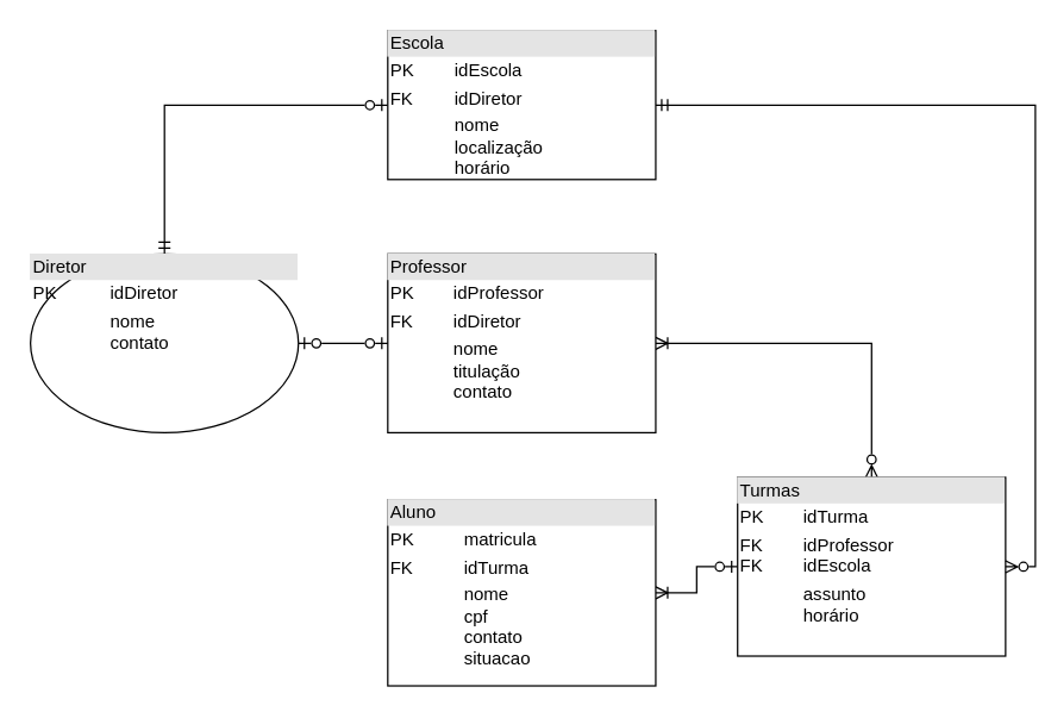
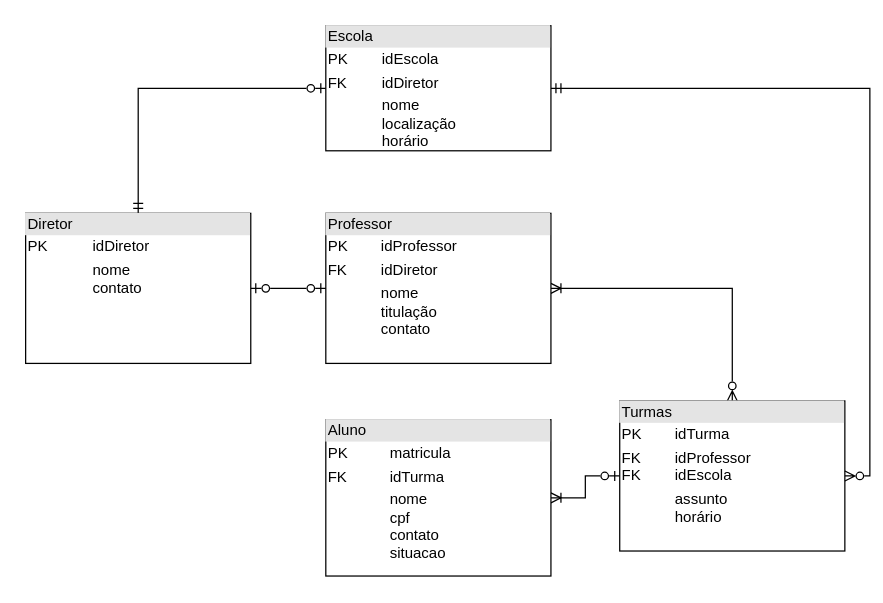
  <mxCell id="0" />
  <mxCell id="1" parent="0" />
  <mxCell id="2" style="edgeStyle=orthogonalEdgeStyle;rounded=0;orthogonalLoop=1;jettySize=auto;html=1;exitX=0.5;exitY=0;exitDx=0;exitDy=0;entryX=1;entryY=0.5;entryDx=0;entryDy=0;startArrow=ERzeroToMany;startFill=0;endArrow=ERoneToMany;endFill=0;" edge="1" parent="1" source="3" target="6"><mxGeometry relative="1" as="geometry" /></mxCell>
  <mxCell id="3" value="&lt;div style=&quot;box-sizing:border-box;width:100%;background:#e4e4e4;padding:2px;&quot;&gt;Turmas&lt;/div&gt;&lt;table style=&quot;width:100%;font-size:1em;&quot; cellpadding=&quot;2&quot; cellspacing=&quot;0&quot;&gt;&lt;tbody&gt;&lt;tr&gt;&lt;td&gt;PK&lt;/td&gt;&lt;td&gt;idTurma&lt;/td&gt;&lt;/tr&gt;&lt;tr&gt;&lt;td&gt;FK&lt;br&gt;FK&lt;/td&gt;&lt;td&gt;idProfessor&lt;br&gt;idEscola&lt;/td&gt;&lt;/tr&gt;&lt;tr&gt;&lt;td&gt;&lt;br&gt;&lt;/td&gt;&lt;td&gt;assunto&lt;br&gt;horário&lt;br&gt;&lt;br&gt;&lt;/td&gt;&lt;/tr&gt;&lt;/tbody&gt;&lt;/table&gt;" style="verticalAlign=top;align=left;overflow=fill;html=1;" parent="1" vertex="1"><mxGeometry x="495" y="320" width="180" height="120" as="geometry" /></mxCell>
  <mxCell id="4" style="edgeStyle=orthogonalEdgeStyle;rounded=0;orthogonalLoop=1;jettySize=auto;html=1;exitX=1;exitY=0.5;exitDx=0;exitDy=0;entryX=0;entryY=0.5;entryDx=0;entryDy=0;startArrow=ERoneToMany;startFill=0;endArrow=ERzeroToOne;endFill=0;" edge="1" parent="1" source="5" target="3"><mxGeometry relative="1" as="geometry" /></mxCell>
  <mxCell id="5" value="&lt;div style=&quot;box-sizing:border-box;width:100%;background:#e4e4e4;padding:2px;&quot;&gt;Aluno&lt;/div&gt;&lt;table style=&quot;width:100%;font-size:1em;&quot; cellpadding=&quot;2&quot; cellspacing=&quot;0&quot;&gt;&lt;tbody&gt;&lt;tr&gt;&lt;td&gt;PK&lt;/td&gt;&lt;td&gt;matricula&lt;/td&gt;&lt;/tr&gt;&lt;tr&gt;&lt;td&gt;FK&lt;br&gt;&lt;/td&gt;&lt;td&gt;idTurma&lt;br&gt;&lt;/td&gt;&lt;/tr&gt;&lt;tr&gt;&lt;td&gt;&lt;br&gt;&lt;/td&gt;&lt;td&gt;nome&lt;br&gt;cpf&lt;br&gt;contato&lt;br&gt;situacao&lt;br&gt;&lt;/td&gt;&lt;/tr&gt;&lt;/tbody&gt;&lt;/table&gt;" style="verticalAlign=top;align=left;overflow=fill;html=1;" parent="1" vertex="1"><mxGeometry x="260" y="335" width="180" height="125" as="geometry" /></mxCell>
  <mxCell id="6" value="&lt;div style=&quot;box-sizing:border-box;width:100%;background:#e4e4e4;padding:2px;&quot;&gt;Professor&lt;/div&gt;&lt;table style=&quot;width:100%;font-size:1em;&quot; cellpadding=&quot;2&quot; cellspacing=&quot;0&quot;&gt;&lt;tbody&gt;&lt;tr&gt;&lt;td&gt;PK&lt;/td&gt;&lt;td&gt;idProfessor&lt;/td&gt;&lt;/tr&gt;&lt;tr&gt;&lt;td&gt;FK&lt;/td&gt;&lt;td&gt;idDiretor&lt;/td&gt;&lt;/tr&gt;&lt;tr&gt;&lt;td&gt;&lt;br&gt;&lt;/td&gt;&lt;td&gt;nome&lt;br&gt;titulação&lt;br&gt;contato&lt;br&gt;&lt;br&gt;&lt;/td&gt;&lt;/tr&gt;&lt;/tbody&gt;&lt;/table&gt;" style="verticalAlign=top;align=left;overflow=fill;html=1;" parent="1" vertex="1"><mxGeometry x="260" y="170" width="180" height="120" as="geometry" /></mxCell>
  <mxCell id="7" style="edgeStyle=orthogonalEdgeStyle;rounded=0;orthogonalLoop=1;jettySize=auto;html=1;exitX=1;exitY=0.5;exitDx=0;exitDy=0;entryX=0;entryY=0.5;entryDx=0;entryDy=0;startArrow=ERzeroToOne;startFill=0;endArrow=ERzeroToOne;endFill=0;" parent="1" source="9" target="6" edge="1"><mxGeometry relative="1" as="geometry" /></mxCell>
  <mxCell id="8" style="edgeStyle=orthogonalEdgeStyle;rounded=0;orthogonalLoop=1;jettySize=auto;html=1;exitX=0.5;exitY=0;exitDx=0;exitDy=0;entryX=0;entryY=0.5;entryDx=0;entryDy=0;startArrow=ERmandOne;startFill=0;endArrow=ERzeroToOne;endFill=0;" parent="1" source="9" target="11" edge="1"><mxGeometry relative="1" as="geometry" /></mxCell>
- <mxCell id="9" value="&lt;div style=&quot;box-sizing:border-box;width:100%;background:#e4e4e4;padding:2px;&quot;&gt;Diretor&lt;/div&gt;&lt;table style=&quot;width:100%;font-size:1em;&quot; cellpadding=&quot;2&quot; cellspacing=&quot;0&quot;&gt;&lt;tbody&gt;&lt;tr&gt;&lt;td&gt;PK&lt;/td&gt;&lt;td&gt;idDiretor&lt;/td&gt;&lt;/tr&gt;&lt;tr&gt;&lt;td&gt;&lt;br&gt;&lt;/td&gt;&lt;td&gt;nome&lt;br&gt;contato&lt;/td&gt;&lt;/tr&gt;&lt;tr&gt;&lt;td&gt;&lt;br&gt;&lt;/td&gt;&lt;td&gt;&lt;br&gt;&lt;/td&gt;&lt;/tr&gt;&lt;/tbody&gt;&lt;/table&gt;" style="ellipse;verticalAlign=top;align=left;overflow=fill;html=1;" parent="1" vertex="1"><mxGeometry x="20" y="170" width="180" height="120" as="geometry" /></mxCell>
+ <mxCell id="9" value="&lt;div style=&quot;box-sizing:border-box;width:100%;background:#e4e4e4;padding:2px;&quot;&gt;Diretor&lt;/div&gt;&lt;table style=&quot;width:100%;font-size:1em;&quot; cellpadding=&quot;2&quot; cellspacing=&quot;0&quot;&gt;&lt;tbody&gt;&lt;tr&gt;&lt;td&gt;PK&lt;/td&gt;&lt;td&gt;idDiretor&lt;/td&gt;&lt;/tr&gt;&lt;tr&gt;&lt;td&gt;&lt;br&gt;&lt;/td&gt;&lt;td&gt;nome&lt;br&gt;contato&lt;/td&gt;&lt;/tr&gt;&lt;tr&gt;&lt;td&gt;&lt;br&gt;&lt;/td&gt;&lt;td&gt;&lt;br&gt;&lt;/td&gt;&lt;/tr&gt;&lt;/tbody&gt;&lt;/table&gt;" style="verticalAlign=top;align=left;overflow=fill;html=1;" parent="1" vertex="1"><mxGeometry x="20" y="170" width="180" height="120" as="geometry" /></mxCell>
  <mxCell id="10" style="edgeStyle=orthogonalEdgeStyle;rounded=0;orthogonalLoop=1;jettySize=auto;html=1;exitX=1;exitY=0.5;exitDx=0;exitDy=0;entryX=1;entryY=0.5;entryDx=0;entryDy=0;startArrow=ERmandOne;startFill=0;endArrow=ERzeroToMany;endFill=0;" parent="1" source="11" target="3" edge="1"><mxGeometry relative="1" as="geometry" /></mxCell>
  <mxCell id="11" value="&lt;div style=&quot;box-sizing:border-box;width:100%;background:#e4e4e4;padding:2px;&quot;&gt;Escola&lt;/div&gt;&lt;table style=&quot;width:100%;font-size:1em;&quot; cellpadding=&quot;2&quot; cellspacing=&quot;0&quot;&gt;&lt;tbody&gt;&lt;tr&gt;&lt;td&gt;PK&lt;/td&gt;&lt;td&gt;idEscola&lt;/td&gt;&lt;/tr&gt;&lt;tr&gt;&lt;td&gt;FK&lt;/td&gt;&lt;td&gt;idDiretor&lt;/td&gt;&lt;/tr&gt;&lt;tr&gt;&lt;td&gt;&lt;br&gt;&lt;/td&gt;&lt;td&gt;nome&lt;br&gt;localização&lt;br&gt;horário&lt;br&gt;&lt;br&gt;&lt;/td&gt;&lt;/tr&gt;&lt;/tbody&gt;&lt;/table&gt;" style="verticalAlign=top;align=left;overflow=fill;html=1;" parent="1" vertex="1"><mxGeometry x="260" y="20" width="180" height="100" as="geometry" /></mxCell>
